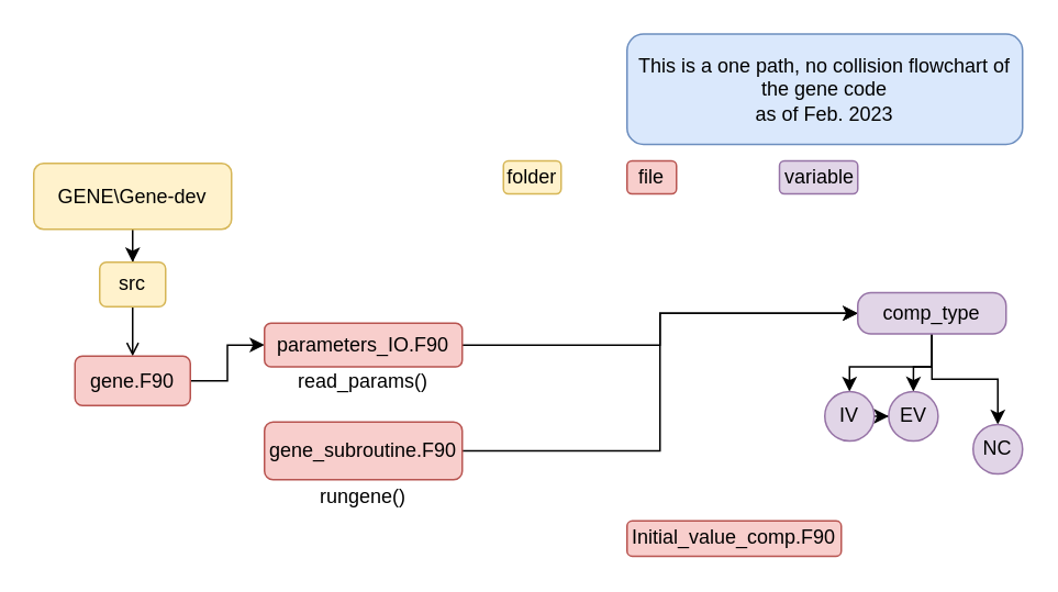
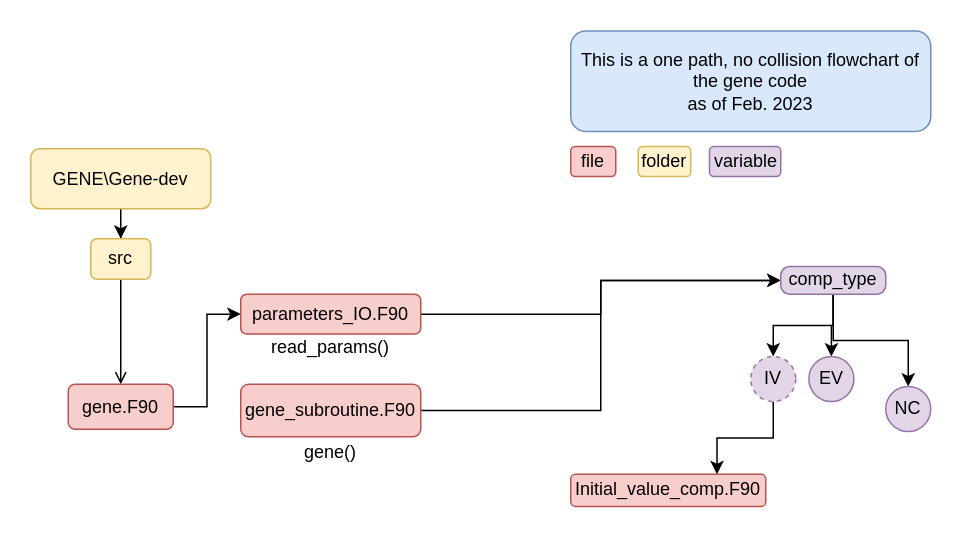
  <mxCell id="0" />
  <mxCell id="1" parent="0" />
  <mxCell id="2" style="edgeStyle=orthogonalEdgeStyle;rounded=0;orthogonalLoop=1;jettySize=auto;html=1;exitX=0.5;exitY=1;exitDx=0;exitDy=0;" edge="1" parent="1" source="3" target="5"><mxGeometry relative="1" as="geometry" /></mxCell>
  <mxCell id="3" value="GENE\Gene-dev" style="rounded=1;whiteSpace=wrap;html=1;fontSize=12;glass=0;strokeWidth=1;shadow=0;fillColor=#fff2cc;strokeColor=#d6b656;" vertex="1" parent="1"><mxGeometry x="20" y="98.5" width="120" height="40" as="geometry" /></mxCell>
  <mxCell id="4" style="edgeStyle=orthogonalEdgeStyle;rounded=0;orthogonalLoop=1;jettySize=auto;html=1;endArrow=open;" edge="1" parent="1" source="5" target="7"><mxGeometry relative="1" as="geometry" /></mxCell>
  <mxCell id="5" value="src" style="rounded=1;whiteSpace=wrap;html=1;fillColor=#fff2cc;strokeColor=#d6b656;" vertex="1" parent="1"><mxGeometry x="60" y="158.5" width="40" height="27" as="geometry" /></mxCell>
  <mxCell id="6" style="edgeStyle=orthogonalEdgeStyle;rounded=0;orthogonalLoop=1;jettySize=auto;html=1;entryX=0;entryY=0.5;entryDx=0;entryDy=0;" edge="1" parent="1" source="7" target="11"><mxGeometry relative="1" as="geometry" /></mxCell>
- <mxCell id="7" value="gene.F90" style="rounded=1;whiteSpace=wrap;html=1;fillColor=#f8cecc;strokeColor=#b85450;" vertex="1" parent="1"><mxGeometry x="45" y="215.5" width="70" height="30" as="geometry" /></mxCell>
+ <mxCell id="7" value="gene.F90" style="rounded=1;whiteSpace=wrap;html=1;fillColor=#f8cecc;strokeColor=#b85450;" vertex="1" parent="1"><mxGeometry x="45" y="255.5" width="70" height="30" as="geometry" /></mxCell>
  <mxCell id="8" style="edgeStyle=orthogonalEdgeStyle;rounded=0;orthogonalLoop=1;jettySize=auto;html=1;entryX=0;entryY=0.5;entryDx=0;entryDy=0;" edge="1" parent="1" source="9" target="22"><mxGeometry relative="1" as="geometry" /></mxCell>
  <mxCell id="9" value="gene_subroutine.F90" style="rounded=1;whiteSpace=wrap;html=1;fillColor=#f8cecc;strokeColor=#b85450;" vertex="1" parent="1"><mxGeometry x="160" y="255.5" width="120" height="35" as="geometry" /></mxCell>
  <mxCell id="10" style="edgeStyle=orthogonalEdgeStyle;rounded=0;orthogonalLoop=1;jettySize=auto;html=1;entryX=0;entryY=0.5;entryDx=0;entryDy=0;" edge="1" parent="1" source="11" target="22"><mxGeometry relative="1" as="geometry" /></mxCell>
  <mxCell id="11" value="&lt;div&gt;parameters_IO.F90&lt;/div&gt;" style="rounded=1;whiteSpace=wrap;html=1;fillColor=#f8cecc;strokeColor=#b85450;" vertex="1" parent="1"><mxGeometry x="160" y="195.5" width="120" height="26.5" as="geometry" /></mxCell>
  <mxCell id="12" value="Initial_value_comp.F90" style="rounded=1;whiteSpace=wrap;html=1;fillColor=#f8cecc;strokeColor=#b85450;" vertex="1" parent="1"><mxGeometry x="380" y="315.5" width="130" height="21.5" as="geometry" /></mxCell>
  <mxCell id="13" value="file" style="rounded=1;whiteSpace=wrap;html=1;fillColor=#f8cecc;strokeColor=#b85450;" vertex="1" parent="1"><mxGeometry x="380" y="97" width="30" height="20" as="geometry" /></mxCell>
  <mxCell id="14" value="&lt;div&gt;This is a one path, no collision flowchart of the gene code&lt;/div&gt;&lt;div&gt;as of Feb. 2023&lt;br&gt;&lt;/div&gt;" style="rounded=1;whiteSpace=wrap;html=1;fillColor=#dae8fc;strokeColor=#6c8ebf;" vertex="1" parent="1"><mxGeometry x="380" y="20" width="240" height="67" as="geometry" /></mxCell>
- <mxCell id="15" value="rungene()" style="text;html=1;strokeColor=none;fillColor=none;align=center;verticalAlign=middle;whiteSpace=wrap;rounded=0;" vertex="1" parent="1"><mxGeometry x="190" y="285.5" width="60" height="30" as="geometry" /></mxCell>
+ <mxCell id="15" value="gene()" style="text;html=1;strokeColor=none;fillColor=none;align=center;verticalAlign=middle;whiteSpace=wrap;rounded=0;" vertex="1" parent="1"><mxGeometry x="190" y="285.5" width="60" height="30" as="geometry" /></mxCell>
  <mxCell id="16" value="read_params()" style="text;html=1;strokeColor=none;fillColor=none;align=center;verticalAlign=middle;whiteSpace=wrap;rounded=0;" vertex="1" parent="1"><mxGeometry x="175" y="215.5" width="90" height="30" as="geometry" /></mxCell>
- <mxCell id="17" value="folder" style="rounded=1;whiteSpace=wrap;html=1;fillColor=#fff2cc;strokeColor=#d6b656;" vertex="1" parent="1"><mxGeometry x="305" y="97" width="35" height="20" as="geometry" /></mxCell>
+ <mxCell id="17" value="folder" style="rounded=1;whiteSpace=wrap;html=1;fillColor=#fff2cc;strokeColor=#d6b656;" vertex="1" parent="1"><mxGeometry x="425" y="97" width="35" height="20" as="geometry" /></mxCell>
  <mxCell id="18" value="variable" style="rounded=1;whiteSpace=wrap;html=1;fillColor=#e1d5e7;strokeColor=#9673a6;" vertex="1" parent="1"><mxGeometry x="472.5" y="97" width="47.5" height="20" as="geometry" /></mxCell>
  <mxCell id="19" style="edgeStyle=orthogonalEdgeStyle;rounded=0;orthogonalLoop=1;jettySize=auto;html=1;" edge="1" parent="1" source="22" target="24"><mxGeometry relative="1" as="geometry" /></mxCell>
  <mxCell id="20" style="edgeStyle=orthogonalEdgeStyle;rounded=0;orthogonalLoop=1;jettySize=auto;html=1;entryX=0.5;entryY=0;entryDx=0;entryDy=0;" edge="1" parent="1" source="22" target="26"><mxGeometry relative="1" as="geometry" /></mxCell>
  <mxCell id="21" style="edgeStyle=orthogonalEdgeStyle;rounded=0;orthogonalLoop=1;jettySize=auto;html=1;" edge="1" parent="1" source="22" target="25"><mxGeometry relative="1" as="geometry" /></mxCell>
- <mxCell id="22" value="comp_type" style="rounded=1;whiteSpace=wrap;html=1;fillColor=#e1d5e7;strokeColor=#9673a6;arcSize=32;" vertex="1" parent="1"><mxGeometry x="520" y="177" width="90" height="25" as="geometry" /></mxCell>
- <mxCell id="23" style="edgeStyle=orthogonalEdgeStyle;rounded=0;orthogonalLoop=1;jettySize=auto;html=1;" edge="1" parent="1" source="24" target="26"><mxGeometry relative="1" as="geometry" /></mxCell>
- <mxCell id="24" value="IV" style="ellipse;whiteSpace=wrap;html=1;aspect=fixed;fillColor=#e1d5e7;strokeColor=#9673a6;" vertex="1" parent="1"><mxGeometry x="500" y="237" width="30" height="30" as="geometry" /></mxCell>
+ <mxCell id="22" value="comp_type" style="rounded=1;whiteSpace=wrap;html=1;fillColor=#e1d5e7;strokeColor=#9673a6;arcSize=32;" vertex="1" parent="1"><mxGeometry x="520" y="177" width="70" height="18.5" as="geometry" /></mxCell>
+ <mxCell id="23" style="edgeStyle=orthogonalEdgeStyle;rounded=0;orthogonalLoop=1;jettySize=auto;html=1;entryX=0.75;entryY=0;entryDx=0;entryDy=0;" edge="1" parent="1" source="24" target="12"><mxGeometry relative="1" as="geometry" /></mxCell>
+ <mxCell id="24" value="IV" style="ellipse;whiteSpace=wrap;html=1;aspect=fixed;fillColor=#e1d5e7;strokeColor=#9673a6;dashed=1;" vertex="1" parent="1"><mxGeometry x="500" y="237" width="30" height="30" as="geometry" /></mxCell>
  <mxCell id="25" value="NC" style="ellipse;whiteSpace=wrap;html=1;aspect=fixed;fillColor=#e1d5e7;strokeColor=#9673a6;" vertex="1" parent="1"><mxGeometry x="590" y="257" width="30" height="30" as="geometry" /></mxCell>
  <mxCell id="26" value="EV" style="ellipse;whiteSpace=wrap;html=1;aspect=fixed;fillColor=#e1d5e7;strokeColor=#9673a6;" vertex="1" parent="1"><mxGeometry x="538.75" y="237" width="30" height="30" as="geometry" /></mxCell>
